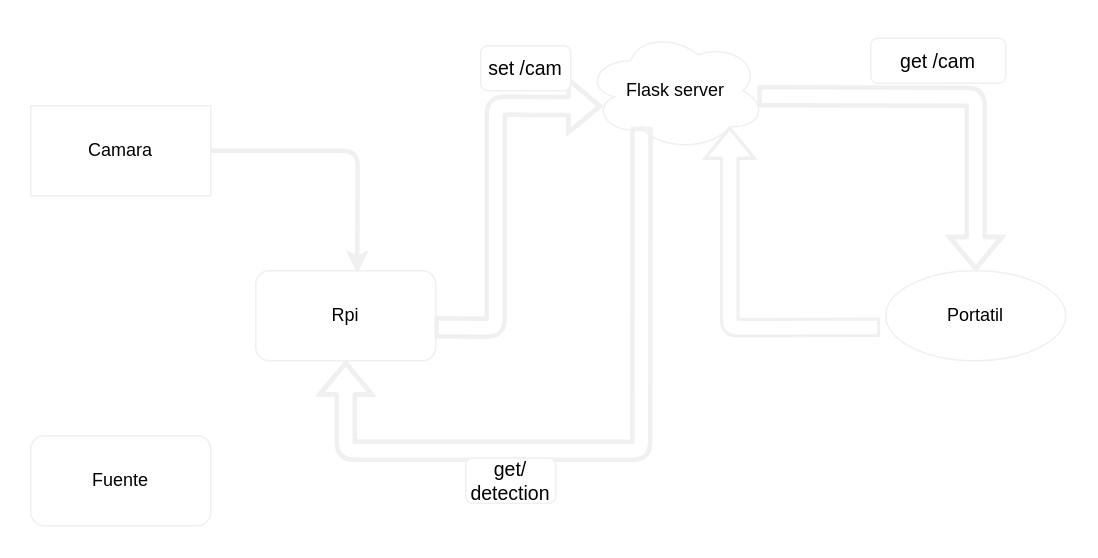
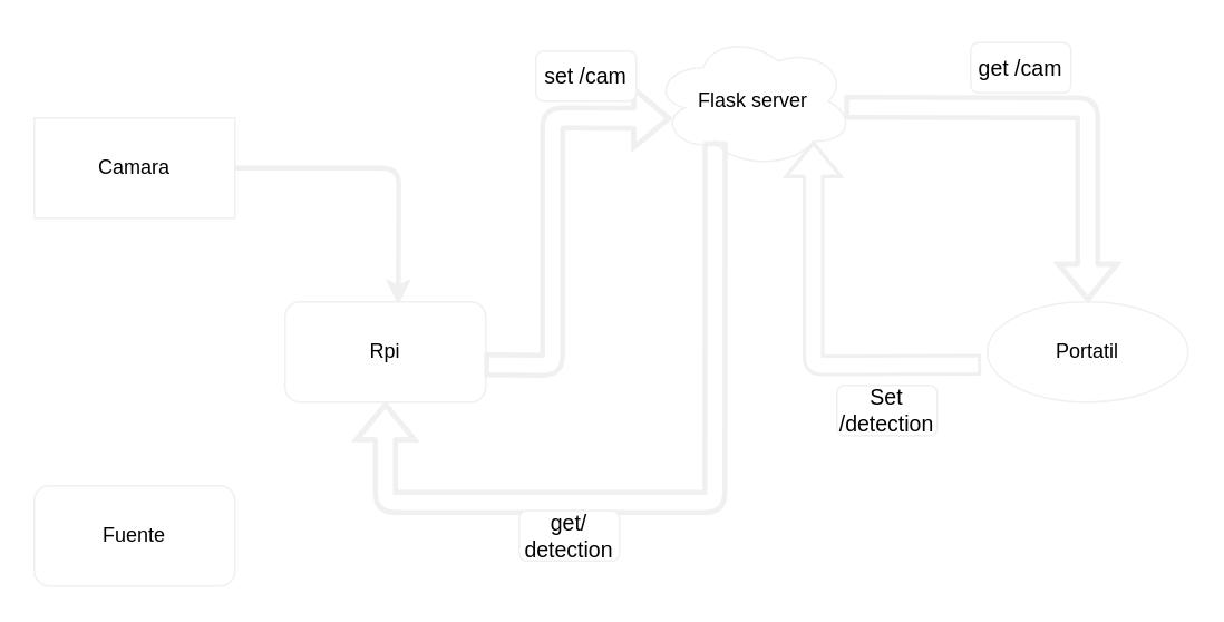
  <mxCell id="0" />
  <mxCell id="1" parent="0" />
  <mxCell id="2" style="edgeStyle=none;html=1;entryX=0.564;entryY=0.028;entryDx=0;entryDy=0;entryPerimeter=0;strokeColor=#F0F0F0;targetPerimeterSpacing=2;strokeWidth=3;" parent="1" source="3" target="5" edge="1"><mxGeometry relative="1" as="geometry"><Array as="points"><mxPoint x="238" y="100" /></Array></mxGeometry></mxCell>
  <mxCell id="3" value="Camara" style="rounded=0;whiteSpace=wrap;html=1;strokeColor=#F0F0F0;" parent="1" vertex="1"><mxGeometry x="20" y="70" width="120" height="60" as="geometry" /></mxCell>
  <mxCell id="4" value="Fuente" style="rounded=1;whiteSpace=wrap;html=1;strokeColor=#F0F0F0;" parent="1" vertex="1"><mxGeometry x="20" y="290" width="120" height="60" as="geometry" /></mxCell>
  <mxCell id="5" value="Rpi" style="rounded=1;whiteSpace=wrap;html=1;strokeColor=#F0F0F0;" parent="1" vertex="1"><mxGeometry x="170" y="180" width="120" height="60" as="geometry" /></mxCell>
  <mxCell id="6" value="Flask server" style="ellipse;shape=cloud;whiteSpace=wrap;html=1;strokeColor=#F0F0F0;" parent="1" vertex="1"><mxGeometry x="390" y="20" width="120" height="80" as="geometry" /></mxCell>
  <mxCell id="7" value="" style="shape=flexArrow;endArrow=classic;html=1;exitX=0.992;exitY=0.628;exitDx=0;exitDy=0;exitPerimeter=0;entryX=0.092;entryY=0.629;entryDx=0;entryDy=0;entryPerimeter=0;strokeColor=#F0F0F0;targetPerimeterSpacing=2;strokeWidth=3;" parent="1" source="5" target="6" edge="1"><mxGeometry width="50" height="50" relative="1" as="geometry"><mxPoint x="460" y="210" as="sourcePoint" /><mxPoint x="510" y="160" as="targetPoint" /><Array as="points"><mxPoint x="330" y="218" /><mxPoint x="330" y="70" /></Array></mxGeometry></mxCell>
  <mxCell id="8" value="&lt;font style=&quot;font-size: 13px;&quot;&gt;set /cam&lt;/font&gt;" style="text;html=1;strokeColor=#F0F0F0;fillColor=default;align=center;verticalAlign=middle;whiteSpace=wrap;rounded=1;" parent="1" vertex="1"><mxGeometry x="320" y="30" width="60" height="30" as="geometry" /></mxCell>
  <mxCell id="9" value="Portatil" style="ellipse;whiteSpace=wrap;html=1;strokeColor=#F0F0F0;" parent="1" vertex="1"><mxGeometry x="590" y="180" width="120" height="60" as="geometry" /></mxCell>
  <mxCell id="10" value="" style="shape=flexArrow;endArrow=classic;html=1;entryX=0.5;entryY=0;entryDx=0;entryDy=0;exitX=0.953;exitY=0.546;exitDx=0;exitDy=0;exitPerimeter=0;strokeColor=#F0F0F0;targetPerimeterSpacing=2;strokeWidth=3;" parent="1" source="6" target="9" edge="1"><mxGeometry width="50" height="50" relative="1" as="geometry"><mxPoint x="460" y="210" as="sourcePoint" /><mxPoint x="510" y="160" as="targetPoint" /><Array as="points"><mxPoint x="650" y="64" /></Array></mxGeometry></mxCell>
- <mxCell id="11" value="&lt;font style=&quot;font-size: 13px;&quot;&gt;get /cam&lt;/font&gt;" style="text;html=1;strokeColor=#F0F0F0;fillColor=default;align=center;verticalAlign=middle;whiteSpace=wrap;rounded=1;" parent="1" vertex="1"><mxGeometry x="580" y="25" width="90" height="30" as="geometry" /></mxCell>
+ <mxCell id="11" value="&lt;font style=&quot;font-size: 13px;&quot;&gt;get /cam&lt;/font&gt;" style="text;html=1;strokeColor=#F0F0F0;fillColor=default;align=center;verticalAlign=middle;whiteSpace=wrap;rounded=1;" parent="1" vertex="1"><mxGeometry x="580" y="25" width="60" height="30" as="geometry" /></mxCell>
  <mxCell id="12" value="" style="shape=flexArrow;endArrow=classic;html=1;exitX=-0.031;exitY=0.628;exitDx=0;exitDy=0;exitPerimeter=0;entryX=0.8;entryY=0.8;entryDx=0;entryDy=0;entryPerimeter=0;strokeColor=#F0F0F0;strokeWidth=2;" parent="1" source="9" target="6" edge="1"><mxGeometry width="50" height="50" relative="1" as="geometry"><mxPoint x="460" y="210" as="sourcePoint" /><mxPoint x="510" y="160" as="targetPoint" /><Array as="points"><mxPoint x="486" y="218" /></Array></mxGeometry></mxCell>
+ <mxCell id="13" value="&lt;font style=&quot;font-size: 13px;&quot;&gt;Set /detection&lt;/font&gt;" style="text;html=1;strokeColor=#F0F0F0;fillColor=default;align=center;verticalAlign=middle;whiteSpace=wrap;rounded=1;" parent="1" vertex="1"><mxGeometry x="500" y="230" width="60" height="30" as="geometry" /></mxCell>
  <mxCell id="14" value="" style="shape=flexArrow;endArrow=classic;html=1;exitX=0.31;exitY=0.8;exitDx=0;exitDy=0;exitPerimeter=0;entryX=0.5;entryY=1;entryDx=0;entryDy=0;strokeColor=#F0F0F0;targetPerimeterSpacing=2;strokeWidth=3;" parent="1" source="6" target="5" edge="1"><mxGeometry width="50" height="50" relative="1" as="geometry"><mxPoint x="370" y="300" as="sourcePoint" /><mxPoint x="420" y="250" as="targetPoint" /><Array as="points"><mxPoint x="427" y="300" /><mxPoint x="230" y="300" /></Array></mxGeometry></mxCell>
  <mxCell id="15" value="&lt;font style=&quot;font-size: 13px;&quot;&gt;get/&lt;br&gt;detection&lt;/font&gt;" style="text;html=1;strokeColor=#F0F0F0;fillColor=default;align=center;verticalAlign=middle;whiteSpace=wrap;rounded=1;" parent="1" vertex="1"><mxGeometry x="310" y="305" width="60" height="30" as="geometry" /></mxCell>
